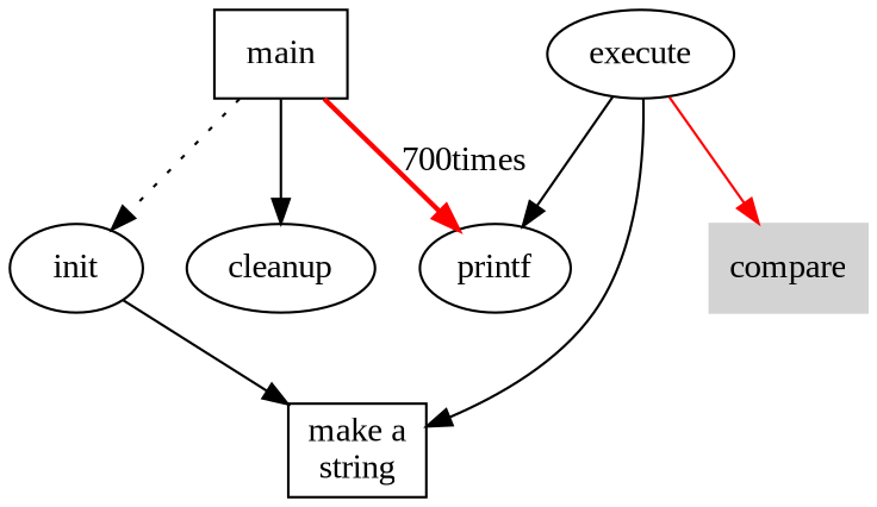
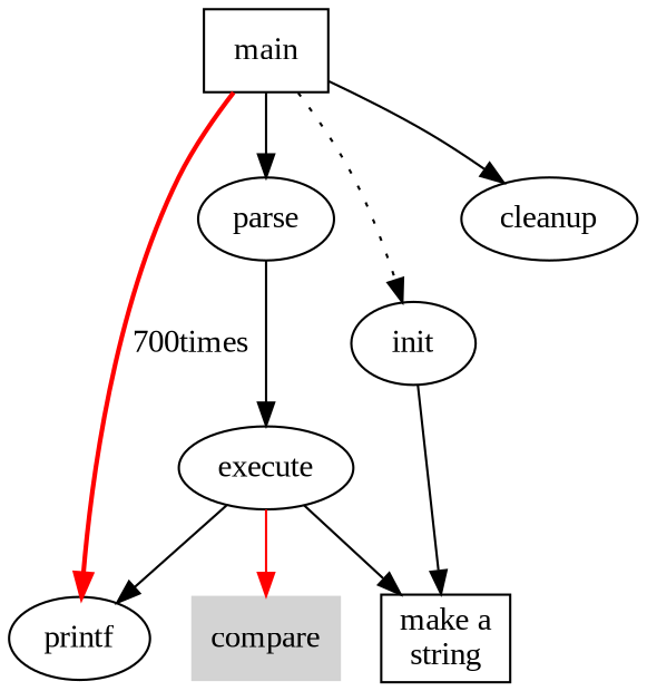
  digraph {
    fontname="Liberation Serif"
    node [fontname="Liberation Serif"]
    edge [fontname="Liberation Serif"]
    main [shape=box]
+   parse
    init
    cleanup
    printf
    execute
    n7 [label="make a\nstring" shape=box]
    compare [color=lightgrey shape=box style=filled]
+   main -> parse [weight=8]
    main -> init [style=dotted]
    main -> cleanup
    main -> printf [color=red label="700times" style=bold]
+   parse -> execute
    init -> n7
    execute -> printf
    execute -> n7
    execute -> compare [color=red]
  }
